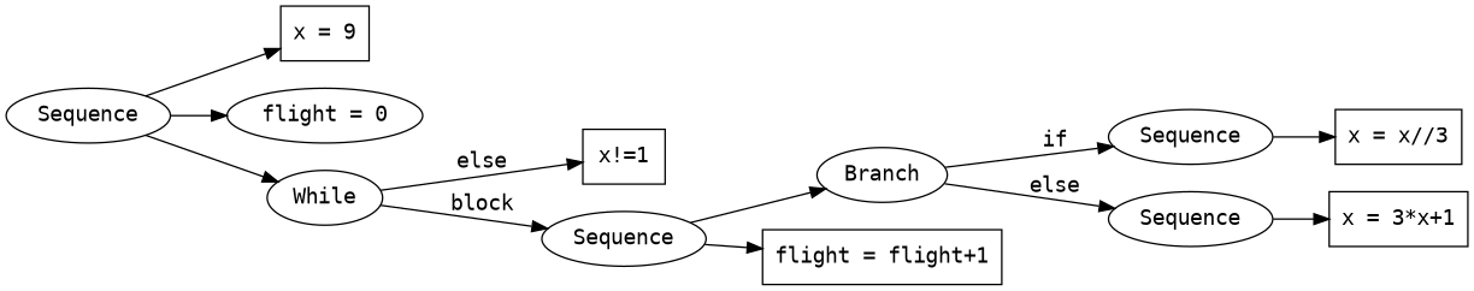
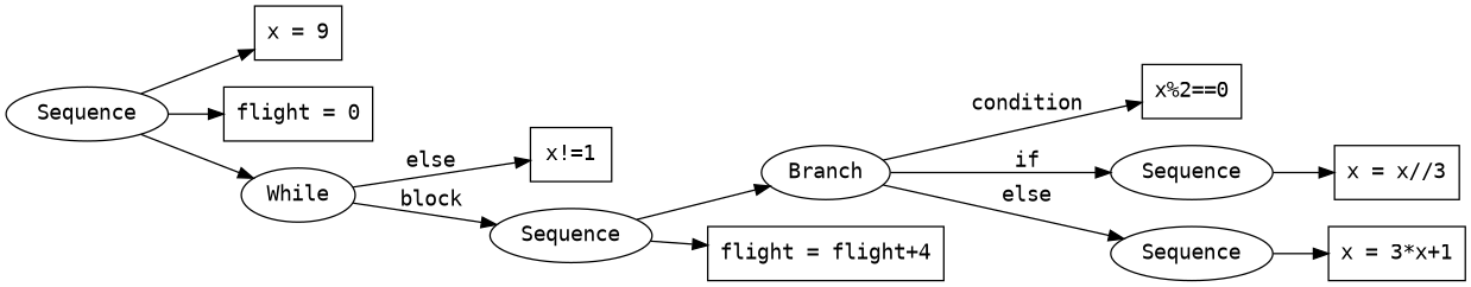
  digraph {
    rankdir=LR
    splines=polyline
    node [fontname=monospace shape=box]
    edge [fontname=monospace]
    n1 [label=Sequence shape=""]
    n2 [label="x = 9"]
-   n3 [label="flight = 0" shape=ellipse]
+   n3 [label="flight = 0"]
    n4 [label=While shape=""]
    n5 [label="x!=1"]
    n6 [label=Sequence shape=""]
    n7 [label=Branch shape=""]
-   n8 [label="flight = flight+1"]
+   n8 [label="flight = flight+4"]
+   n9 [label="x%2==0"]
    n10 [label=Sequence shape=""]
    n11 [label=Sequence shape=""]
    n12 [label="x = x//3"]
    n13 [label="x = 3*x+1"]
    n1 -> n2
    n1 -> n3
    n1 -> n4
    n4 -> n5 [label=else]
    n4 -> n6 [label=block]
    n6 -> n7
    n6 -> n8
+   n7 -> n9 [label=condition]
    n7 -> n10 [label=if]
    n7 -> n11 [label=else]
    n10 -> n12
    n11 -> n13
  }
